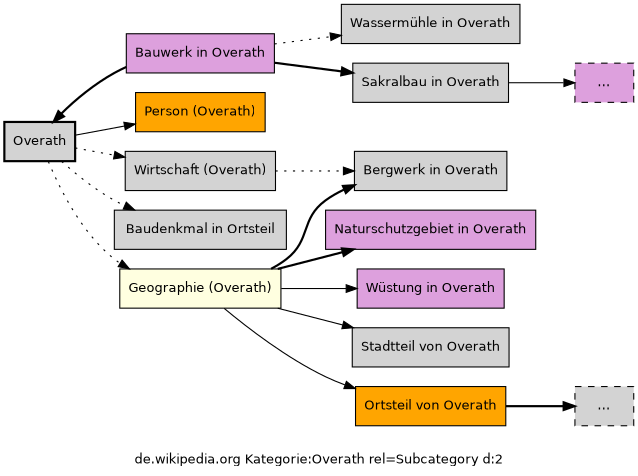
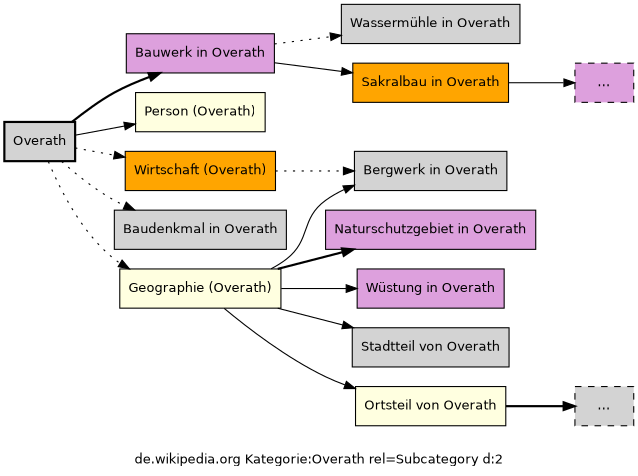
  digraph {
    fontname="DejaVu Sans"
    fontsize=12
    label="de.wikipedia.org Kategorie:Overath rel=Subcategory d:2"
    rankdir=LR
    splines=true
    node [fillcolor=lightgrey fontname="DejaVu Sans" fontsize=12 shape=rect style=filled]
    edge [style=solid]
    Overath [style="bold,filled"]
    n2 [label="…" style="dashed,filled"]
    n3 [fillcolor=plum label="…" style="dashed,filled"]
    "Bauwerk in Overath" [fillcolor=plum]
-   "Person (Overath)" [fillcolor=orange]
-   "Wirtschaft (Overath)"
-   "Baudenkmal in Overath" [label="Baudenkmal in Ortsteil"]
+   "Person (Overath)" [fillcolor=lightyellow]
+   "Wirtschaft (Overath)" [fillcolor=orange]
+   "Baudenkmal in Overath"
    "Geographie (Overath)" [fillcolor=lightyellow]
    "Wassermühle in Overath"
-   "Sakralbau in Overath"
+   "Sakralbau in Overath" [fillcolor=orange]
    "Bergwerk in Overath"
    "Naturschutzgebiet in Overath" [fillcolor=plum]
    "Wüstung in Overath" [fillcolor=plum]
    "Stadtteil von Overath"
-   "Ortsteil von Overath" [fillcolor=orange]
+   "Ortsteil von Overath" [fillcolor=lightyellow]
    subgraph sub_1 {
      rank=min
      Overath
    }
    subgraph sub_2 {
      rank=max
      n2
      n3
    }
-   "Bauwerk in Overath" -> Overath [style=bold]
+   Overath -> "Bauwerk in Overath" [style=bold]
    Overath -> "Person (Overath)"
    Overath -> "Wirtschaft (Overath)" [style=dotted]
    Overath -> "Baudenkmal in Overath" [style=dotted]
    Overath -> "Geographie (Overath)" [style=dotted]
    "Bauwerk in Overath" -> "Wassermühle in Overath" [style=dotted]
-   "Bauwerk in Overath" -> "Sakralbau in Overath" [style=bold]
+   "Bauwerk in Overath" -> "Sakralbau in Overath"
    "Wirtschaft (Overath)" -> "Bergwerk in Overath" [style=dotted]
-   "Geographie (Overath)" -> "Bergwerk in Overath" [style=bold]
+   "Geographie (Overath)" -> "Bergwerk in Overath"
    "Geographie (Overath)" -> "Naturschutzgebiet in Overath" [style=bold]
    "Geographie (Overath)" -> "Wüstung in Overath"
    "Geographie (Overath)" -> "Stadtteil von Overath"
    "Geographie (Overath)" -> "Ortsteil von Overath"
    "Sakralbau in Overath" -> n3
    "Ortsteil von Overath" -> n2 [style=bold]
  }
